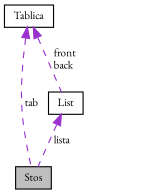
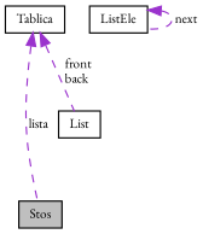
  digraph {
    fontname="EB Garamond"
    node [color=black fillcolor=white fontname="EB Garamond" fontsize=10 shape=record style=filled]
    edge [color=darkorchid3 dir=back fontname="EB Garamond" fontsize=10 labelfontname=Helvetica labelfontsize=10 style=dashed]
    n1 [fillcolor=grey75 fontcolor=black height=0.2 label=Stos width=0.4]
    n2 [height=0.2 label=List width=0.4]
+   n3 [height=0.2 label=ListEle width=0.4]
    n4 [height=0.2 label=Tablica width=0.4]
-   n2 -> n1 [label=" lista"]
-   n4 -> n1 [label=" tab"]
+   n3 -> n3 [label=" next"]
+   n4 -> n1 [label=" lista"]
    n4 -> n2 [label=" front\nback"]
  }
